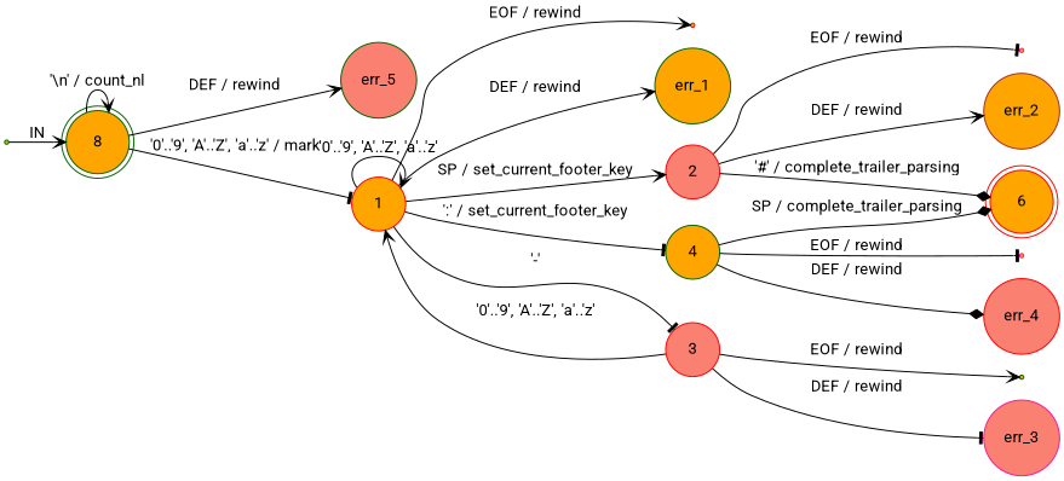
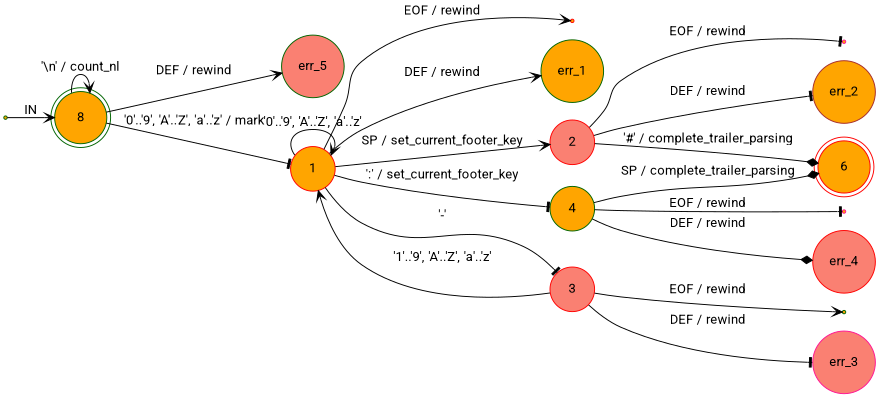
  digraph {
    fontname=Roboto
    rankdir=LR
    node [color=darkgreen fillcolor=orange fontname=Roboto shape=circle style=filled]
    edge [arrowhead=vee fontname=Roboto]
    ENTRY [shape=point]
    n2 [fixedsize=true height=0.65 label=8 shape=doublecircle]
    err_5 [fillcolor=salmon height=0.2]
    1 [color=red fixedsize=true height=0.65]
    eof_1 [color=red shape=point]
    eof_2 [color=deeppink shape=point]
    eof_3 [shape=point]
    eof_4 [color=deeppink shape=point]
    err_1 [height=0.2]
    err_2 [color=brown height=0.2]
    err_3 [color=deeppink fillcolor=salmon height=0.2]
    err_4 [color=red fillcolor=salmon height=0.2]
    2 [color=red fillcolor=salmon fixedsize=true height=0.65]
    3 [color=red fillcolor=salmon fixedsize=true height=0.65]
    4 [fixedsize=true height=0.65]
    6 [color=red fixedsize=true height=0.65 shape=doublecircle]
    ENTRY -> n2 [label=IN]
    n2 -> n2 [label="'\\n' / count_nl"]
    n2 -> err_5 [label="DEF / rewind"]
    n2 -> 1 [arrowhead=tee label="'0'..'9', 'A'..'Z', 'a'..'z' / mark"]
    1 -> 1 [label="'0'..'9', 'A'..'Z', 'a'..'z'"]
    1 -> eof_1 [label="EOF / rewind"]
    1 -> err_1 [label="DEF / rewind"]
    1 -> 2 [label="SP / set_current_footer_key"]
    1 -> 3 [arrowhead=tee label="'-'"]
    1 -> 4 [arrowhead=tee label="':' / set_current_footer_key"]
    2 -> eof_2 [arrowhead=tee label="EOF / rewind"]
-   2 -> err_2 [label="DEF / rewind"]
+   2 -> err_2 [arrowhead=tee label="DEF / rewind"]
    2 -> 6 [arrowhead=diamond label="'#' / complete_trailer_parsing"]
-   3 -> 1 [label="'0'..'9', 'A'..'Z', 'a'..'z'"]
+   3 -> 1 [label="'1'..'9', 'A'..'Z', 'a'..'z'"]
    3 -> eof_3 [label="EOF / rewind"]
    3 -> err_3 [arrowhead=tee label="DEF / rewind"]
    4 -> eof_4 [arrowhead=tee label="EOF / rewind"]
    4 -> err_4 [arrowhead=diamond label="DEF / rewind"]
    4 -> 6 [arrowhead=diamond label="SP / complete_trailer_parsing"]
  }
